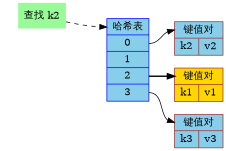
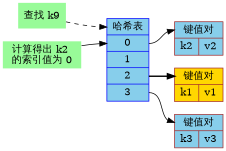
  digraph {
    rankdir=LR
    node [color=brown fillcolor=skyblue shape=record style=filled]
    edge [headport=head style=solid]
-   n1 [fillcolor=palegreen label="查找 k2" shape=plaintext]
+   n1 [fillcolor=palegreen label="查找 k9" shape=plaintext]
    n2 [color=blue label=" <head> 哈希表 | <0> 0 | <1> 1 | <2> 2 | <3> 3 "]
+   n3 [color=blue fillcolor=palegreen label="计算得出 k2 \n 的索引值为 0 " shape=plaintext]
    n4 [fillcolor=gold label="<head> 键值对 | { k1 | v1 } "]
    n5 [label="<head> 键值对 | { k2 | v2 } "]
    n6 [label="<head> 键值对 | { k3 | v3 } "]
    n1 -> n2 [style=dashed]
    n2 -> n4 [style=bold tailport=2]
    n2 -> n5 [tailport=0]
    n2 -> n6 [tailport=3]
+   n3 -> n2 [headport=0]
  }
